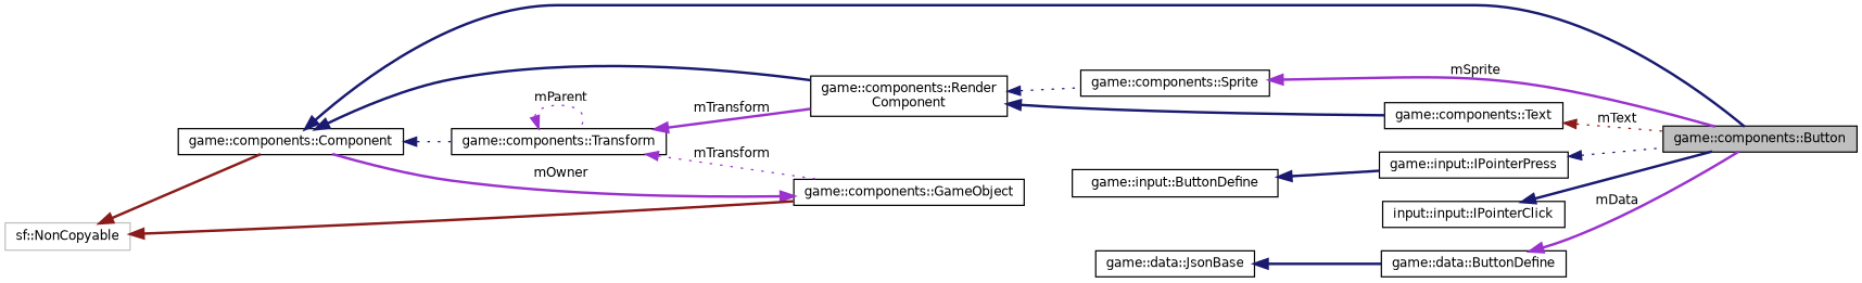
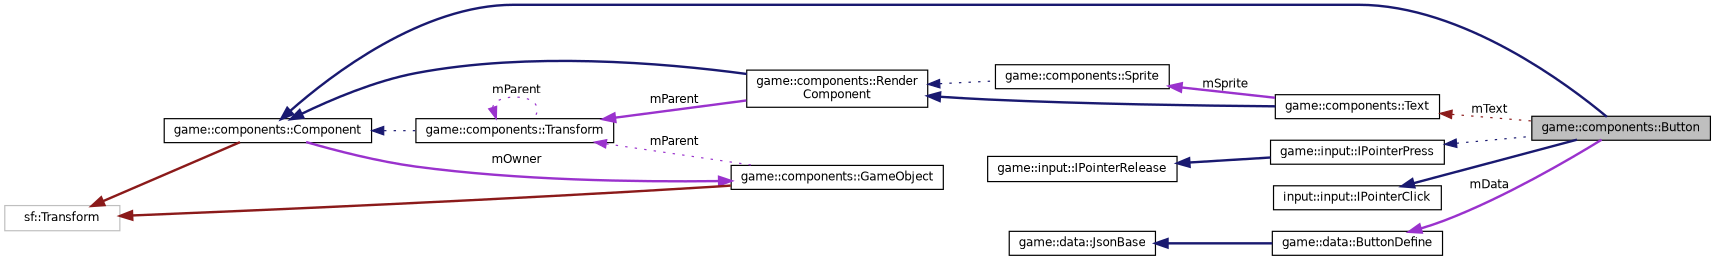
  digraph {
    rankdir=LR
    node [color=black fillcolor=white fontname=Helvetica fontsize=10 shape=record style=filled]
    edge [color=midnightblue dir=back fontname=Helvetica fontsize=10 labelfontname=Helvetica labelfontsize=10 style=bold]
    n1 [fillcolor=grey75 fontcolor=black height=0.2 label="game::components::Button" width=0.4]
    n2 [height=0.2 label="game::components::Component" width=0.4]
    n3 [height=0.2 label="game::components::Transform" width=0.4]
    n4 [height=0.2 label="game::components::Render\lComponent" width=0.4]
    n5 [height=0.2 label="game::components::GameObject" width=0.4]
    n6 [height=0.2 label="game::components::Sprite" width=0.4]
    n7 [height=0.2 label="game::components::Text" width=0.4]
-   n8 [color=grey75 height=0.2 label="sf::NonCopyable" width=0.4]
+   n8 [color=grey75 height=0.2 label="sf::Transform" width=0.4]
    n9 [height=0.2 label="game::input::IPointerPress" width=0.4]
-   n10 [height=0.2 label="game::input::ButtonDefine" width=0.4]
+   n10 [height=0.2 label="game::input::IPointerRelease" width=0.4]
    n11 [height=0.2 label="input::input::IPointerClick" width=0.4]
    n12 [height=0.2 label="game::data::ButtonDefine" width=0.4]
    n13 [height=0.2 label="game::data::JsonBase" width=0.4]
    n2 -> n1
    n2 -> n3 [style=dotted]
    n2 -> n4
    n3 -> n3 [color=darkorchid3 label=" mParent" style=dotted]
-   n3 -> n4 [color=darkorchid3 label=" mTransform"]
-   n3 -> n5 [color=darkorchid3 label=" mTransform" style=dotted]
+   n3 -> n4 [color=darkorchid3 label=" mParent"]
+   n3 -> n5 [color=darkorchid3 label=" mParent" style=dotted]
    n4 -> n6 [style=dotted]
    n4 -> n7
    n5 -> n2 [color=darkorchid3 label=" mOwner"]
-   n6 -> n1 [color=darkorchid3 label=" mSprite"]
+   n6 -> n7 [color=darkorchid3 label=" mSprite"]
    n7 -> n1 [color=firebrick4 label=" mText" style=dotted]
    n8 -> n2 [color=firebrick4]
    n8 -> n5 [color=firebrick4]
    n9 -> n1 [style=dotted]
    n10 -> n9
    n11 -> n1
    n12 -> n1 [color=darkorchid3 label=" mData"]
    n13 -> n12
  }
